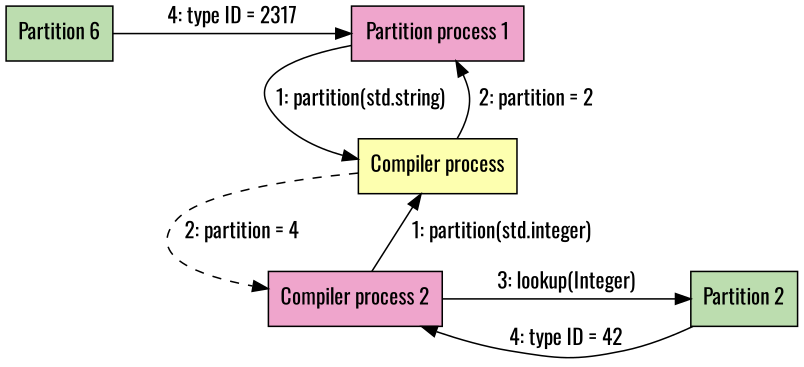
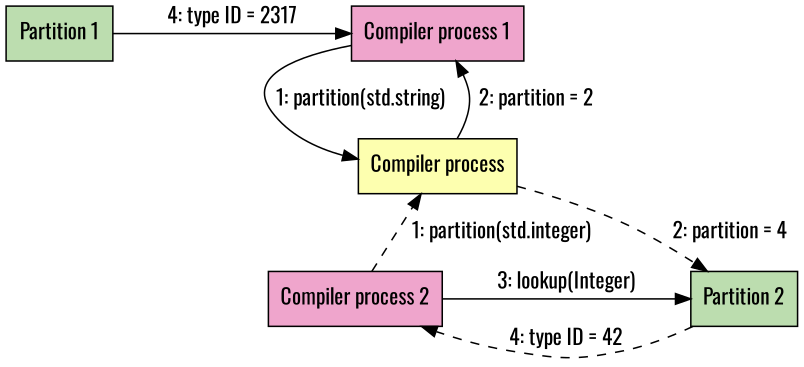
  digraph {
    fontname=Oswald
    nodesep=1
    node [fillcolor="#EFA5CC" fontname=Oswald shape=box style=filled]
    edge [fontname=Oswald]
-   "Compiler process 1" [label="Partition process 1"]
-   "Partition 1" [fillcolor="#BCDDAF" label="Partition 6"]
+   "Compiler process 1"
+   "Partition 1" [fillcolor="#BCDDAF"]
    n3 [fillcolor="#FDFFAF" label="Compiler process"]
    "Compiler process 2"
    "Partition 2" [fillcolor="#BCDDAF"]
    subgraph sub_1 {
      n3
      subgraph sub_2 {
        rank=same
        "Compiler process 1"
        "Partition 1"
      }
    }
    subgraph sub_3 {
      n3
      subgraph sub_4 {
        rank=same
        "Compiler process 2"
        "Partition 2"
      }
    }
    "Compiler process 1" -> n3 [label=" 1: partition(std.string)"]
    "Partition 1" -> "Compiler process 1" [label="4: type ID = 2317"]
    n3 -> "Compiler process 1" [label="  2: partition = 2"]
-   n3 -> "Compiler process 2" [label="  2: partition = 4" style=dashed]
-   "Compiler process 2" -> n3 [label="  1: partition(std.integer)" style=solid]
+   n3 -> "Partition 2" [label="  2: partition = 4" style=dashed]
+   "Compiler process 2" -> n3 [label="  1: partition(std.integer)" style=dashed]
    "Compiler process 2" -> "Partition 2" [label="3: lookup(Integer)" style=solid]
-   "Partition 2" -> "Compiler process 2" [label="\n4: type ID = 42" style=solid]
+   "Partition 2" -> "Compiler process 2" [label="\n4: type ID = 42" style=dashed]
  }
